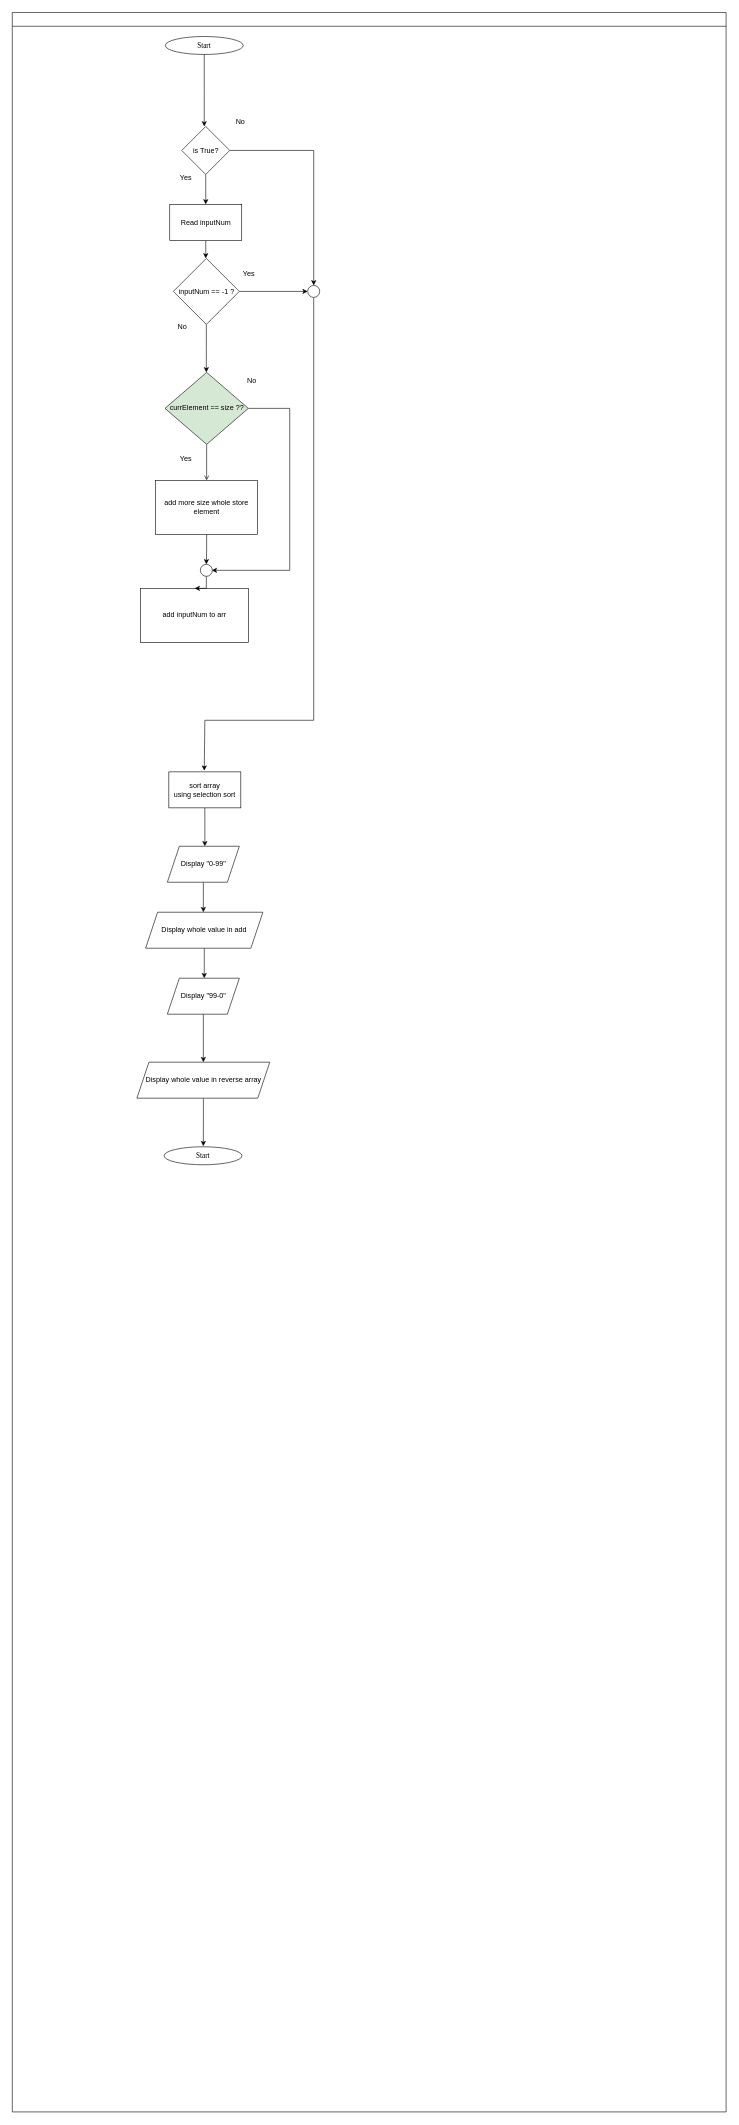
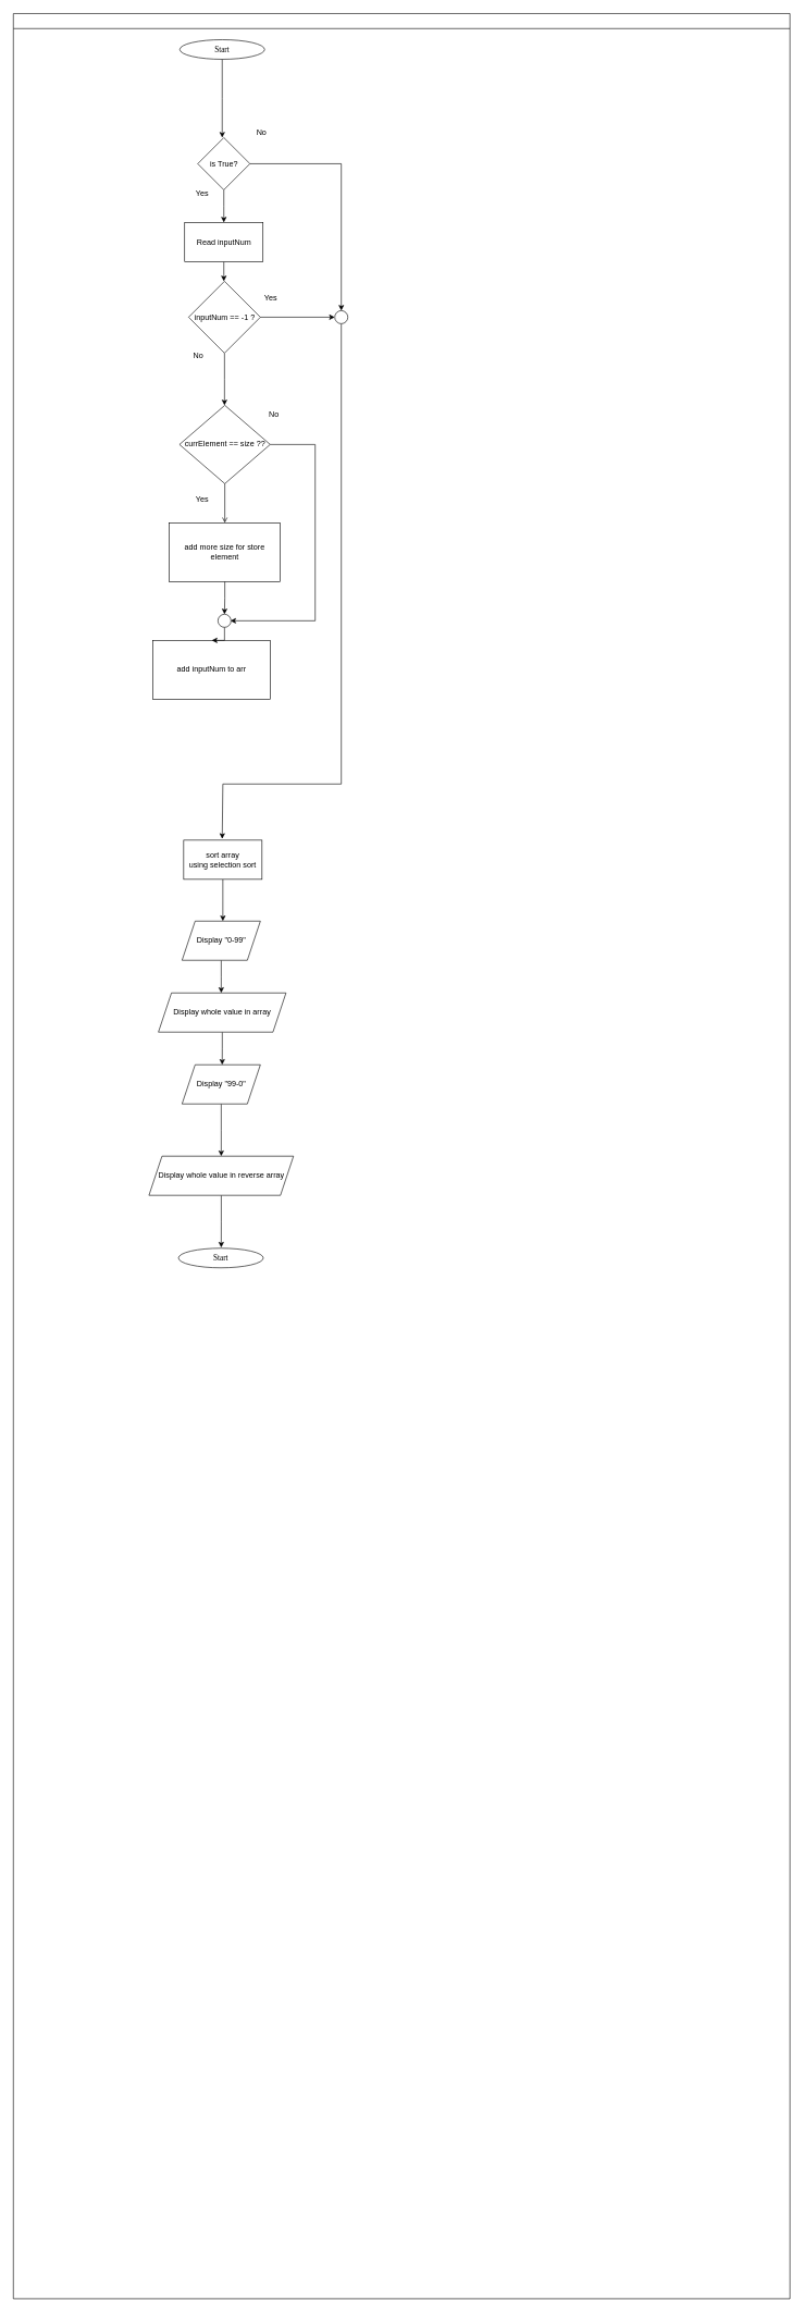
  <mxCell id="0" />
  <mxCell id="1" parent="0" />
  <mxCell id="2" value="" style="swimlane;fontFamily=Sarabun;fontSource=https%3A%2F%2Ffonts.googleapis.com%2Fcss%3Ffamily%3DSarabun;" parent="1" vertex="1"><mxGeometry x="20" width="1190" height="3500" as="geometry" y="20" /></mxCell>
  <mxCell id="3" value="&lt;font data-font-src=&quot;https://fonts.googleapis.com/css?family=Sarabun&quot; face=&quot;Sarabun&quot;&gt;Start&lt;/font&gt;" style="ellipse;whiteSpace=wrap;html=1;" parent="2" vertex="1"><mxGeometry x="255" y="40" width="130" height="30" as="geometry" /></mxCell>
  <mxCell id="4" style="edgeStyle=orthogonalEdgeStyle;rounded=0;orthogonalLoop=1;jettySize=auto;html=1;" parent="2" source="3" edge="1"><mxGeometry relative="1" as="geometry"><mxPoint x="320" y="190" as="targetPoint" /></mxGeometry></mxCell>
  <mxCell id="5" style="edgeStyle=orthogonalEdgeStyle;rounded=0;orthogonalLoop=1;jettySize=auto;html=1;" edge="1" parent="2" source="7"><mxGeometry relative="1" as="geometry"><mxPoint x="322.5" y="320" as="targetPoint" /></mxGeometry></mxCell>
  <mxCell id="6" style="edgeStyle=orthogonalEdgeStyle;rounded=0;orthogonalLoop=1;jettySize=auto;html=1;entryX=0.5;entryY=0;entryDx=0;entryDy=0;" edge="1" parent="2" source="7" target="25"><mxGeometry relative="1" as="geometry" /></mxCell>
  <mxCell id="7" value="is True?" style="rhombus;whiteSpace=wrap;html=1;" vertex="1" parent="2"><mxGeometry x="282.5" y="190" width="80" height="80" as="geometry" /></mxCell>
  <mxCell id="8" style="edgeStyle=orthogonalEdgeStyle;rounded=0;orthogonalLoop=1;jettySize=auto;html=1;" edge="1" parent="2" source="9"><mxGeometry relative="1" as="geometry"><mxPoint x="322.5" y="410" as="targetPoint" /></mxGeometry></mxCell>
  <mxCell id="9" value="Read inputNum" style="rounded=0;whiteSpace=wrap;html=1;" vertex="1" parent="2"><mxGeometry x="262.5" y="320" width="120" height="60" as="geometry" /></mxCell>
  <mxCell id="10" style="edgeStyle=orthogonalEdgeStyle;rounded=0;orthogonalLoop=1;jettySize=auto;html=1;" edge="1" parent="2" source="12"><mxGeometry relative="1" as="geometry"><mxPoint x="323.5" y="600" as="targetPoint" /></mxGeometry></mxCell>
  <mxCell id="11" style="edgeStyle=orthogonalEdgeStyle;rounded=0;orthogonalLoop=1;jettySize=auto;html=1;entryX=0;entryY=0.5;entryDx=0;entryDy=0;" edge="1" parent="2" source="12" target="25"><mxGeometry relative="1" as="geometry" /></mxCell>
  <mxCell id="12" value="inputNum == -1 ?" style="rhombus;whiteSpace=wrap;html=1;" vertex="1" parent="2"><mxGeometry x="268.5" y="410" width="110" height="110" as="geometry" /></mxCell>
  <mxCell id="13" value="Yes" style="text;html=1;align=center;verticalAlign=middle;resizable=0;points=[];autosize=1;strokeColor=none;fillColor=none;" vertex="1" parent="2"><mxGeometry x="268.5" y="260" width="40" height="30" as="geometry" /></mxCell>
  <mxCell id="14" value="No" style="text;html=1;align=center;verticalAlign=middle;resizable=0;points=[];autosize=1;strokeColor=none;fillColor=none;" vertex="1" parent="2"><mxGeometry x="262.5" y="510" width="40" height="30" as="geometry" /></mxCell>
  <mxCell id="15" style="edgeStyle=orthogonalEdgeStyle;rounded=0;orthogonalLoop=1;jettySize=auto;html=1;entryX=0.5;entryY=0;entryDx=0;entryDy=0;endArrow=open;" edge="1" parent="2" source="17" target="18"><mxGeometry relative="1" as="geometry" /></mxCell>
  <mxCell id="16" style="edgeStyle=orthogonalEdgeStyle;rounded=0;orthogonalLoop=1;jettySize=auto;html=1;" edge="1" parent="2" source="17"><mxGeometry relative="1" as="geometry"><mxPoint x="332.5" y="930" as="targetPoint" /><Array as="points"><mxPoint x="462.5" y="660" /><mxPoint x="462.5" y="930" /></Array></mxGeometry></mxCell>
- <mxCell id="17" value="currElement == size ??" style="rhombus;whiteSpace=wrap;html=1;fillColor=#d5e8d4;" vertex="1" parent="2"><mxGeometry x="254.5" y="600" width="139" height="120" as="geometry" /></mxCell>
- <mxCell id="18" value="add more size whole store element" style="rounded=0;whiteSpace=wrap;html=1;" vertex="1" parent="2"><mxGeometry x="239" y="780" width="170" height="90" as="geometry" /></mxCell>
+ <mxCell id="17" value="currElement == size ??" style="rhombus;whiteSpace=wrap;html=1;" vertex="1" parent="2"><mxGeometry x="254.5" y="600" width="139" height="120" as="geometry" /></mxCell>
+ <mxCell id="18" value="add more size for store element" style="rounded=0;whiteSpace=wrap;html=1;" vertex="1" parent="2"><mxGeometry x="239" y="780" width="170" height="90" as="geometry" /></mxCell>
  <mxCell id="19" value="add inputNum to arr" style="rounded=0;whiteSpace=wrap;html=1;" vertex="1" parent="2"><mxGeometry x="214" y="960" width="180" height="90" as="geometry" /></mxCell>
  <mxCell id="20" value="Yes" style="text;html=1;align=center;verticalAlign=middle;resizable=0;points=[];autosize=1;strokeColor=none;fillColor=none;" vertex="1" parent="2"><mxGeometry x="268.5" y="730" width="40" height="30" as="geometry" /></mxCell>
  <mxCell id="21" style="edgeStyle=orthogonalEdgeStyle;rounded=0;orthogonalLoop=1;jettySize=auto;html=1;entryX=0.5;entryY=0;entryDx=0;entryDy=0;" edge="1" parent="2" source="22" target="19"><mxGeometry relative="1" as="geometry" /></mxCell>
  <mxCell id="22" value="" style="ellipse;whiteSpace=wrap;html=1;aspect=fixed;" vertex="1" parent="2"><mxGeometry x="313.5" y="920" width="20" height="20" as="geometry" /></mxCell>
  <mxCell id="23" value="" style="edgeStyle=orthogonalEdgeStyle;rounded=0;orthogonalLoop=1;jettySize=auto;html=1;" edge="1" parent="2" source="18" target="22"><mxGeometry relative="1" as="geometry"><mxPoint x="-386" y="990" as="targetPoint" /><mxPoint x="-385.5" y="900" as="sourcePoint" /></mxGeometry></mxCell>
  <mxCell id="24" style="edgeStyle=orthogonalEdgeStyle;rounded=0;orthogonalLoop=1;jettySize=auto;html=1;" edge="1" parent="2" source="25"><mxGeometry relative="1" as="geometry"><mxPoint x="320" y="1264" as="targetPoint" /><Array as="points"><mxPoint x="503" y="1180" /><mxPoint x="321" y="1180" /></Array></mxGeometry></mxCell>
  <mxCell id="25" value="" style="ellipse;whiteSpace=wrap;html=1;aspect=fixed;" vertex="1" parent="2"><mxGeometry x="492.5" y="455" width="20" height="20" as="geometry" /></mxCell>
  <mxCell id="26" value="No" style="text;html=1;align=center;verticalAlign=middle;resizable=0;points=[];autosize=1;strokeColor=none;fillColor=none;" vertex="1" parent="2"><mxGeometry x="378.5" y="600" width="40" height="30" as="geometry" /></mxCell>
  <mxCell id="27" value="Yes" style="text;html=1;align=center;verticalAlign=middle;resizable=0;points=[];autosize=1;strokeColor=none;fillColor=none;" vertex="1" parent="2"><mxGeometry x="374" y="420" width="40" height="30" as="geometry" /></mxCell>
  <mxCell id="28" style="edgeStyle=orthogonalEdgeStyle;rounded=0;orthogonalLoop=1;jettySize=auto;html=1;" edge="1" parent="2" source="29"><mxGeometry relative="1" as="geometry"><mxPoint x="321" y="1390" as="targetPoint" /></mxGeometry></mxCell>
  <mxCell id="29" value="sort array&lt;div&gt;using selection sort&lt;/div&gt;" style="rounded=0;whiteSpace=wrap;html=1;" vertex="1" parent="2"><mxGeometry x="261" y="1266" width="120" height="60" as="geometry" /></mxCell>
  <mxCell id="30" style="edgeStyle=orthogonalEdgeStyle;rounded=0;orthogonalLoop=1;jettySize=auto;html=1;" edge="1" parent="2" source="31"><mxGeometry relative="1" as="geometry"><mxPoint x="318.5" y="1500" as="targetPoint" /></mxGeometry></mxCell>
  <mxCell id="31" value="Display &quot;0-99&quot;" style="shape=parallelogram;perimeter=parallelogramPerimeter;whiteSpace=wrap;html=1;fixedSize=1;" vertex="1" parent="2"><mxGeometry x="258.5" y="1390" width="120" height="60" as="geometry" /></mxCell>
  <mxCell id="32" style="edgeStyle=orthogonalEdgeStyle;rounded=0;orthogonalLoop=1;jettySize=auto;html=1;" edge="1" parent="2" source="33"><mxGeometry relative="1" as="geometry"><mxPoint x="320" y="1610" as="targetPoint" /></mxGeometry></mxCell>
- <mxCell id="33" value="Display whole value in add" style="shape=parallelogram;perimeter=parallelogramPerimeter;whiteSpace=wrap;html=1;fixedSize=1;" vertex="1" parent="2"><mxGeometry x="222.25" y="1500" width="195.5" height="60" as="geometry" /></mxCell>
+ <mxCell id="33" value="Display whole value in array" style="shape=parallelogram;perimeter=parallelogramPerimeter;whiteSpace=wrap;html=1;fixedSize=1;" vertex="1" parent="2"><mxGeometry x="222.25" y="1500" width="195.5" height="60" as="geometry" /></mxCell>
  <mxCell id="34" style="edgeStyle=orthogonalEdgeStyle;rounded=0;orthogonalLoop=1;jettySize=auto;html=1;" edge="1" parent="2" source="35"><mxGeometry relative="1" as="geometry"><mxPoint x="318.5" y="1890" as="targetPoint" /></mxGeometry></mxCell>
  <mxCell id="35" value="Display whole value in reverse array" style="shape=parallelogram;perimeter=parallelogramPerimeter;whiteSpace=wrap;html=1;fixedSize=1;" vertex="1" parent="2"><mxGeometry x="207.75" y="1750" width="221.5" height="60" as="geometry" /></mxCell>
  <mxCell id="36" value="&lt;font data-font-src=&quot;https://fonts.googleapis.com/css?family=Sarabun&quot; face=&quot;Sarabun&quot;&gt;Start&lt;/font&gt;" style="ellipse;whiteSpace=wrap;html=1;" vertex="1" parent="2"><mxGeometry x="253" y="1891" width="130" height="30" as="geometry" /></mxCell>
  <mxCell id="37" style="edgeStyle=orthogonalEdgeStyle;rounded=0;orthogonalLoop=1;jettySize=auto;html=1;" edge="1" parent="2" source="38"><mxGeometry relative="1" as="geometry"><mxPoint x="318.5" y="1750" as="targetPoint" /></mxGeometry></mxCell>
  <mxCell id="38" value="Display &quot;99-0&quot;" style="shape=parallelogram;perimeter=parallelogramPerimeter;whiteSpace=wrap;html=1;fixedSize=1;" vertex="1" parent="2"><mxGeometry x="258.5" y="1610" width="120" height="60" as="geometry" /></mxCell>
  <mxCell id="39" value="No" style="text;html=1;align=center;verticalAlign=middle;resizable=0;points=[];autosize=1;strokeColor=none;fillColor=none;" vertex="1" parent="1"><mxGeometry x="380" y="188" width="40" height="30" as="geometry" /></mxCell>
